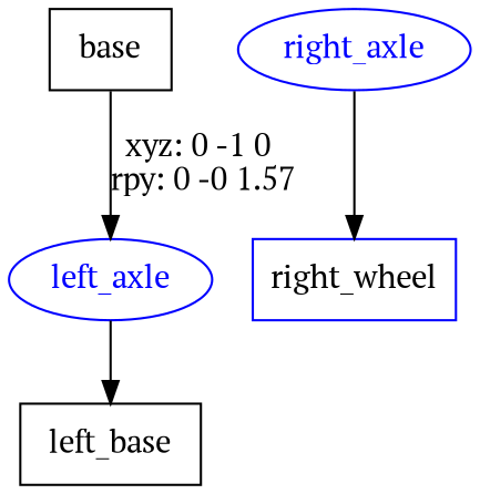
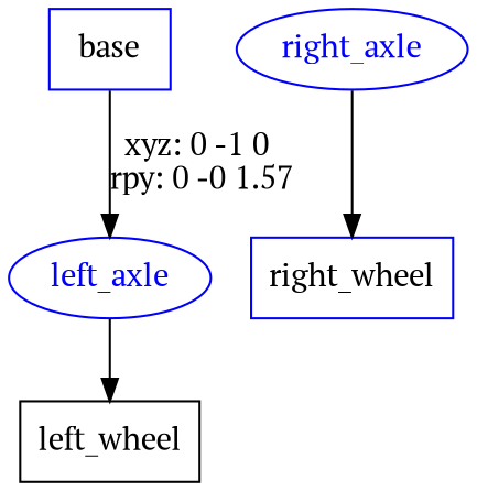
  digraph {
    fontname="PT Serif"
    node [fontname="PT Serif" shape=box color=blue]
    edge [fontname="PT Serif"]
-   n1 [label=base color=""]
+   n1 [label=base]
    left_axle [fontcolor=blue shape=ellipse]
-   n3 [label=left_base color=""]
+   n3 [label=left_wheel color=""]
    right_axle [fontcolor=blue shape=ellipse]
    n5 [label=right_wheel]
    n1 -> left_axle [label="xyz: 0 -1 0 \nrpy: 0 -0 1.57"]
    left_axle -> n3
    right_axle -> n5
  }
